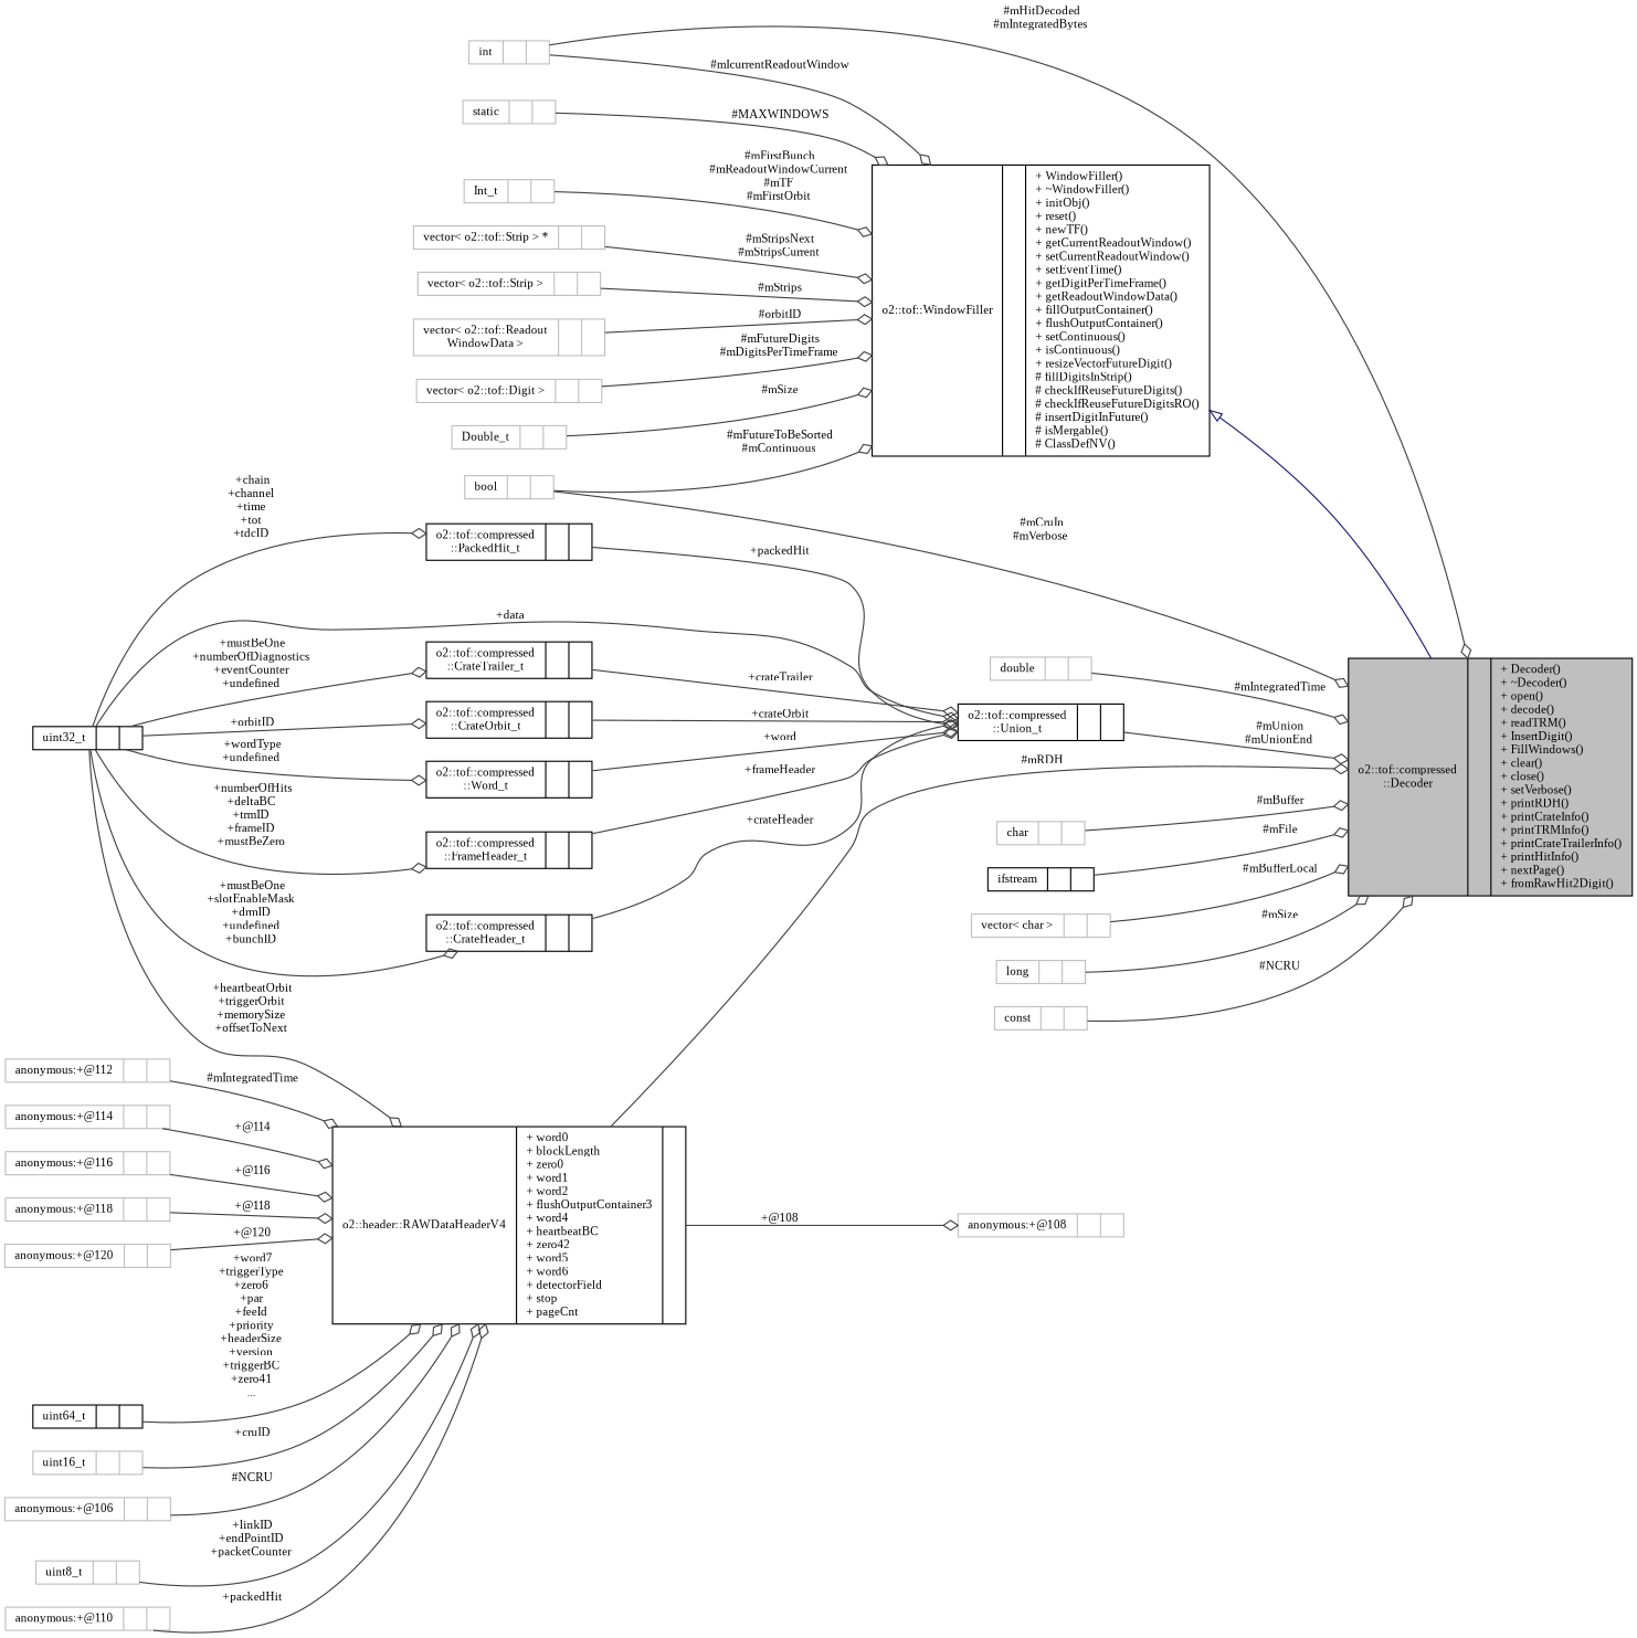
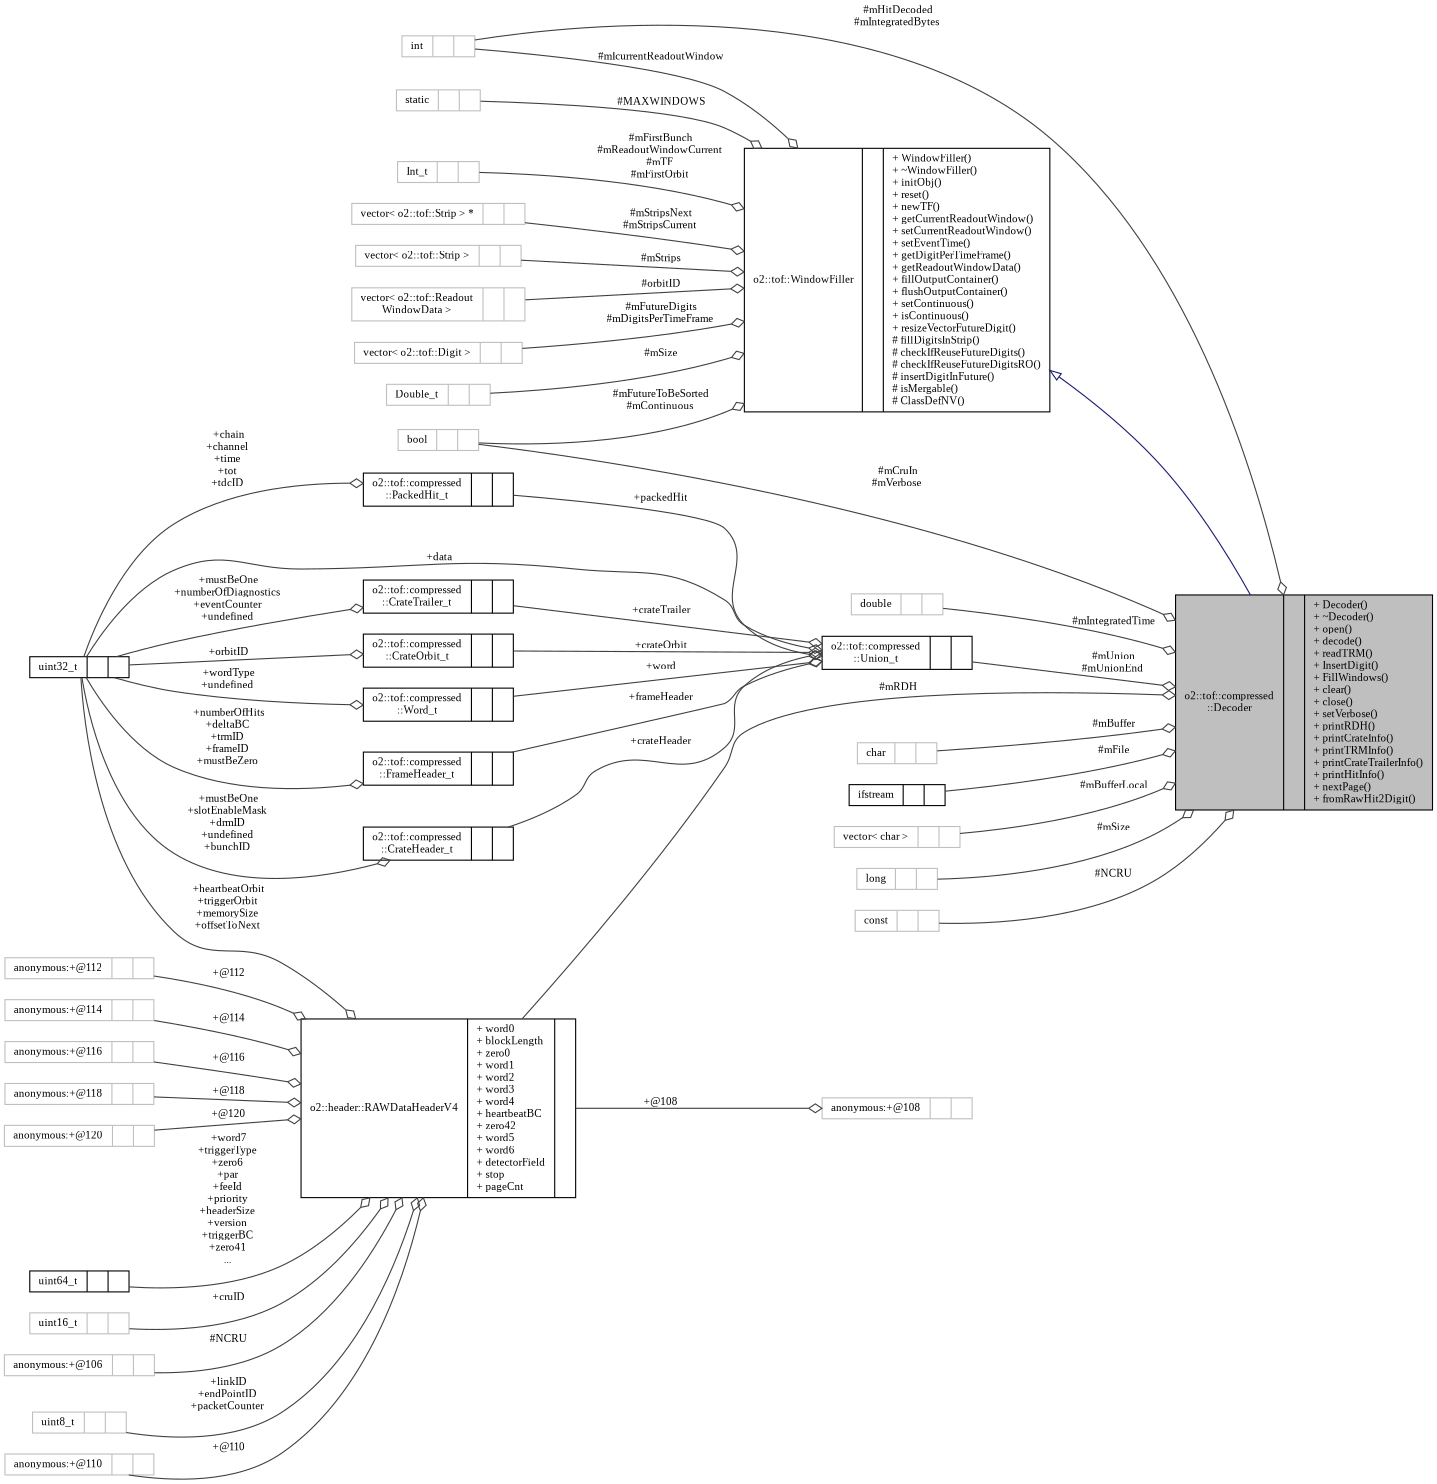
  digraph {
    fontname="Liberation Serif"
    rankdir=LR
    node [color=grey75 fontname="Liberation Serif" fontsize=10 shape=record]
    edge [color=grey25 fontname="Liberation Serif" fontsize=10 labelfontname=Helvetica labelfontsize=10 style=solid arrowhead=odiamond]
    n1 [color=black fillcolor=grey75 fontcolor=black height=0.2 label="{o2::tof::compressed\l::Decoder\n||+ Decoder()\l+ ~Decoder()\l+ open()\l+ decode()\l+ readTRM()\l+ InsertDigit()\l+ FillWindows()\l+ clear()\l+ close()\l+ setVerbose()\l+ printRDH()\l+ printCrateInfo()\l+ printTRMInfo()\l+ printCrateTrailerInfo()\l+ printHitInfo()\l+ nextPage()\l+ fromRawHit2Digit()\l}" style=filled width=0.4]
    n2 [color=black height=0.2 label="{o2::tof::WindowFiller\n||+ WindowFiller()\l+ ~WindowFiller()\l+ initObj()\l+ reset()\l+ newTF()\l+ getCurrentReadoutWindow()\l+ setCurrentReadoutWindow()\l+ setEventTime()\l+ getDigitPerTimeFrame()\l+ getReadoutWindowData()\l+ fillOutputContainer()\l+ flushOutputContainer()\l+ setContinuous()\l+ isContinuous()\l+ resizeVectorFutureDigit()\l# fillDigitsInStrip()\l# checkIfReuseFutureDigits()\l# checkIfReuseFutureDigitsRO()\l# insertDigitInFuture()\l# isMergable()\l# ClassDefNV()\l}" width=0.4]
    n3 [height=0.2 label="{vector\< o2::tof::Strip \> *\n||}" width=0.4]
    n4 [height=0.2 label="{vector\< o2::tof::Strip \>\n||}" width=0.4]
    n5 [height=0.2 label="{vector\< o2::tof::Readout\lWindowData \>\n||}" width=0.4]
    n6 [height=0.2 label="{vector\< o2::tof::Digit \>\n||}" width=0.4]
    n7 [height=0.2 label="{Double_t\n||}" width=0.4]
    n8 [height=0.2 label="{int\n||}" width=0.4]
    n9 [height=0.2 label="{bool\n||}" width=0.4]
    n10 [height=0.2 label="{static\n||}" width=0.4]
    n11 [height=0.2 label="{Int_t\n||}" width=0.4]
    n12 [height=0.2 label="{double\n||}" width=0.4]
    n13 [color=black height=0.2 label="{o2::tof::compressed\l::Union_t\n||}" width=0.4]
    n14 [color=black height=0.2 label="{o2::tof::compressed\l::PackedHit_t\n||}" width=0.4]
    n15 [color=black height=0.2 label="{uint32_t\n||}" width=0.4]
    n16 [color=black height=0.2 label="{o2::tof::compressed\l::CrateTrailer_t\n||}" width=0.4]
    n17 [color=black height=0.2 label="{o2::tof::compressed\l::CrateOrbit_t\n||}" width=0.4]
    n18 [color=black height=0.2 label="{o2::tof::compressed\l::Word_t\n||}" width=0.4]
    n19 [color=black height=0.2 label="{o2::tof::compressed\l::FrameHeader_t\n||}" width=0.4]
    n20 [color=black height=0.2 label="{o2::tof::compressed\l::CrateHeader_t\n||}" width=0.4]
-   n21 [color=black height=0.2 label="{o2::header::RAWDataHeaderV4\n|+ word0\l+ blockLength\l+ zero0\l+ word1\l+ word2\l+ flushOutputContainer3\l+ word4\l+ heartbeatBC\l+ zero42\l+ word5\l+ word6\l+ detectorField\l+ stop\l+ pageCnt\l|}" width=0.4]
+   n21 [color=black height=0.2 label="{o2::header::RAWDataHeaderV4\n|+ word0\l+ blockLength\l+ zero0\l+ word1\l+ word2\l+ word3\l+ word4\l+ heartbeatBC\l+ zero42\l+ word5\l+ word6\l+ detectorField\l+ stop\l+ pageCnt\l|}" width=0.4]
    n22 [height=0.2 label="{anonymous:+@108\n||}" width=0.4]
    n23 [height=0.2 label="{char\n||}" width=0.4]
    n24 [color=black height=0.2 label="{ifstream\n||}" width=0.4]
    n25 [height=0.2 label="{vector\< char \>\n||}" width=0.4]
    n26 [height=0.2 label="{long\n||}" width=0.4]
    n27 [height=0.2 label="{const\n||}" width=0.4]
    n28 [height=0.2 label="{anonymous:+@120\n||}" width=0.4]
    n29 [color=black height=0.2 label="{uint64_t\n||}" width=0.4]
    n30 [height=0.2 label="{uint16_t\n||}" width=0.4]
    n31 [height=0.2 label="{anonymous:+@106\n||}" width=0.4]
    n32 [height=0.2 label="{uint8_t\n||}" width=0.4]
    n33 [height=0.2 label="{anonymous:+@110\n||}" width=0.4]
    n34 [height=0.2 label="{anonymous:+@112\n||}" width=0.4]
    n35 [height=0.2 label="{anonymous:+@114\n||}" width=0.4]
    n36 [height=0.2 label="{anonymous:+@116\n||}" width=0.4]
    n37 [height=0.2 label="{anonymous:+@118\n||}" width=0.4]
    n2 -> n1 [arrowtail=onormal color=midnightblue dir=back arrowhead=""]
    n3 -> n2 [label=" #mStripsNext\n#mStripsCurrent"]
    n4 -> n2 [label=" #mStrips"]
    n5 -> n2 [label=" #orbitID"]
    n6 -> n2 [label=" #mFutureDigits\n#mDigitsPerTimeFrame"]
    n7 -> n2 [label=" #mSize"]
    n8 -> n1 [label=" #mHitDecoded\n#mIntegratedBytes"]
    n8 -> n2 [label=" #mIcurrentReadoutWindow"]
    n9 -> n1 [label=" #mCruIn\n#mVerbose"]
    n9 -> n2 [label=" #mFutureToBeSorted\n#mContinuous"]
    n10 -> n2 [label=" #MAXWINDOWS"]
    n11 -> n2 [label=" #mFirstBunch\n#mReadoutWindowCurrent\n#mTF\n#mFirstOrbit"]
    n12 -> n1 [label=" #mIntegratedTime"]
    n13 -> n1 [label=" #mUnion\n#mUnionEnd"]
    n14 -> n13 [label=" +packedHit"]
    n15 -> n13 [label=" +data"]
    n15 -> n14 [label=" +chain\n+channel\n+time\n+tot\n+tdcID"]
    n15 -> n16 [label=" +mustBeOne\n+numberOfDiagnostics\n+eventCounter\n+undefined"]
    n15 -> n17 [label=" +orbitID"]
    n15 -> n18 [label=" +wordType\n+undefined"]
    n15 -> n19 [label=" +numberOfHits\n+deltaBC\n+trmID\n+frameID\n+mustBeZero"]
    n15 -> n20 [label=" +mustBeOne\n+slotEnableMask\n+drmID\n+undefined\n+bunchID"]
    n15 -> n21 [label=" +heartbeatOrbit\n+triggerOrbit\n+memorySize\n+offsetToNext"]
    n16 -> n13 [label=" +crateTrailer"]
    n17 -> n13 [label=" +crateOrbit"]
    n18 -> n13 [label=" +word"]
    n19 -> n13 [label=" +frameHeader"]
    n20 -> n13 [label=" +crateHeader"]
    n21 -> n1 [label=" #mRDH"]
    n21 -> n22 [label=" +@108"]
    n23 -> n1 [label=" #mBuffer"]
    n24 -> n1 [label=" #mFile"]
    n25 -> n1 [label=" #mBufferLocal"]
    n26 -> n1 [label=" #mSize"]
    n27 -> n1 [label=" #NCRU"]
    n28 -> n21 [label=" +@120"]
    n29 -> n21 [label=" +word7\n+triggerType\n+zero6\n+par\n+feeId\n+priority\n+headerSize\n+version\n+triggerBC\n+zero41\n..."]
    n30 -> n21 [label=" +cruID"]
    n31 -> n21 [label=" #NCRU"]
    n32 -> n21 [label=" +linkID\n+endPointID\n+packetCounter"]
-   n33 -> n21 [label=" +packedHit"]
-   n34 -> n21 [label=" #mIntegratedTime"]
+   n33 -> n21 [label=" +@110"]
+   n34 -> n21 [label=" +@112"]
    n35 -> n21 [label=" +@114"]
    n36 -> n21 [label=" +@116"]
    n37 -> n21 [label=" +@118"]
  }
